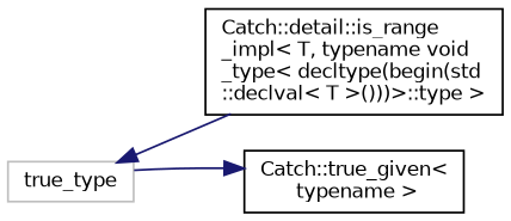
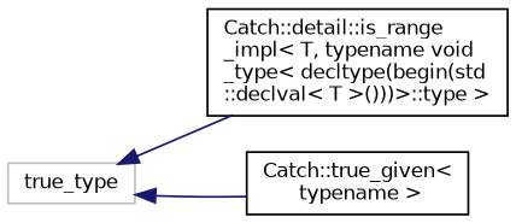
  digraph {
    rankdir=LR
    node [color=black fillcolor=white fontname=Helvetica fontsize=10 shape=record style=filled]
    edge [color=midnightblue dir=back fontname=Helvetica fontsize=10 labelfontname=Helvetica labelfontsize=10 style=solid]
    n1 [color=grey75 height=0.2 label=true_type width=0.4]
    n2 [height=0.2 label="Catch::detail::is_range\l_impl\< T, typename void\l_type\< decltype(begin(std\l::declval\< T \>()))\>::type \>" width=0.4]
    n3 [height=0.2 label="Catch::true_given\<\l typename \>" width=0.4]
    n1 -> n2
-   n3 -> n1
+   n1 -> n3
  }
